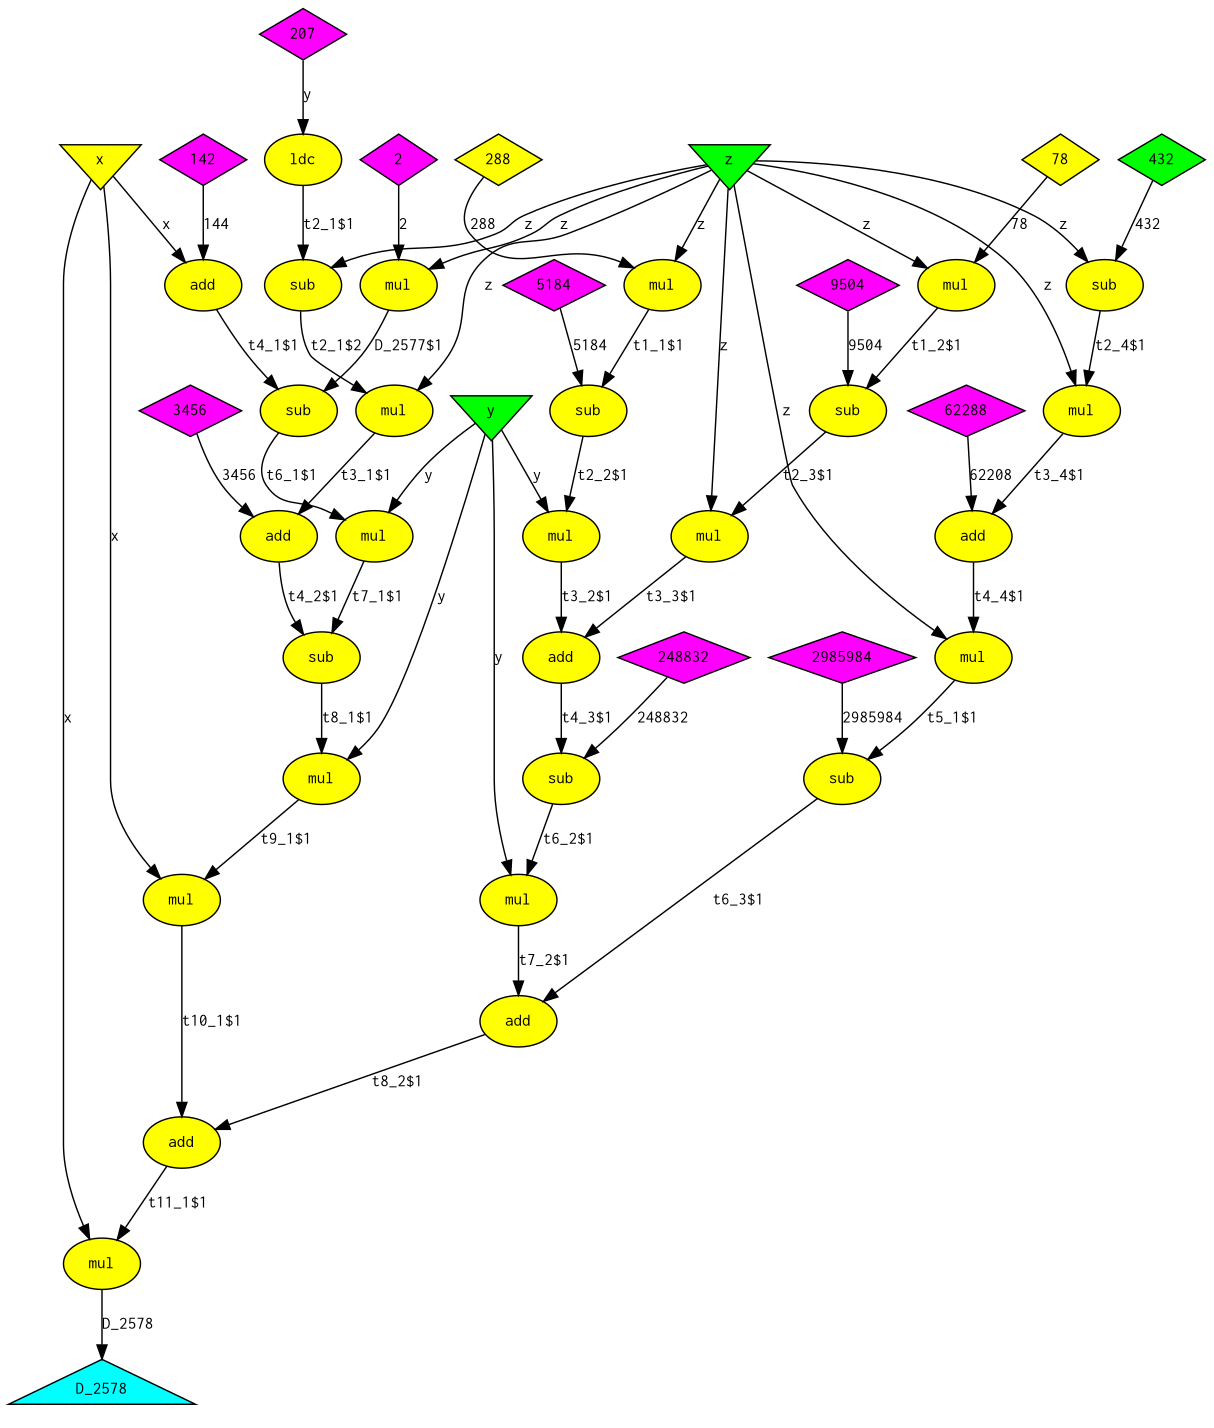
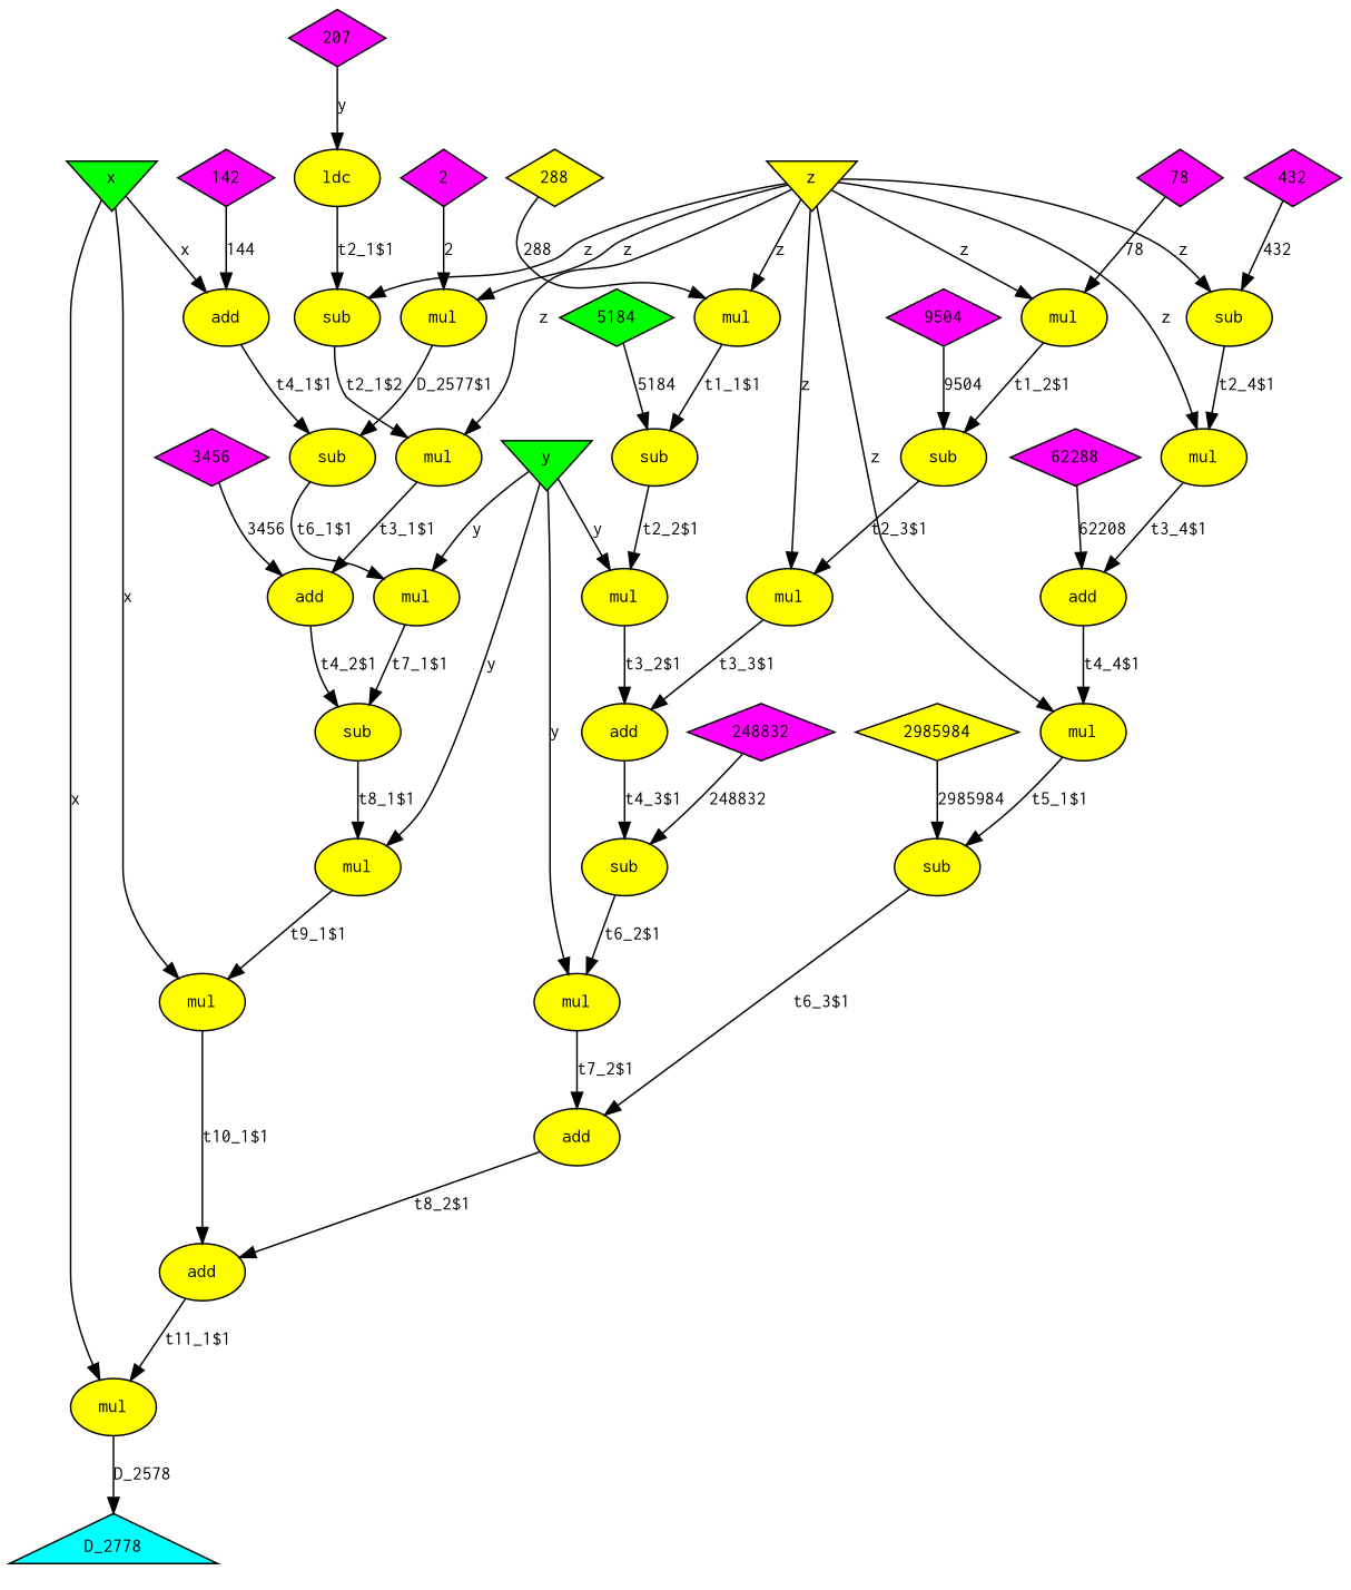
  digraph {
    nodesep=0.175
    rankdir=TB
    node [argix=-1 dataspec=na fillcolor=yellow fontname=Courier fontsize=12 ntype=operation shape=ellipse style=filled]
    edge [argix=-1 dataspec=s32 etype=D fontname=Courier fontsize=12 order=1 vtype=localvar]
-   n1 [argix=0 dataspec=s32 fillcolor=cyan label=D_2578 ntype=outvar shape=triangle]
+   n1 [argix=0 dataspec=s32 fillcolor=cyan label=D_2778 ntype=outvar shape=triangle]
    n2 [label=add]
    n3 [label=sub]
    n4 [label=mul]
    n5 [label=add]
    n6 [label=sub]
    n7 [label=mul]
    n8 [label=add]
    n9 [label=sub]
    n10 [label=mul]
    n11 [label=add]
    n12 [label=mul]
    n13 [label=sub]
    n14 [label=add]
    n15 [label=add]
    n16 [label=mul]
    n17 [dataspec=s32 fillcolor=magenta label=142 ntype=constant shape=diamond]
    n18 [dataspec=s32 fillcolor=magenta label=2 ntype=constant shape=diamond]
    n19 [label=mul]
    n20 [dataspec=s32 fillcolor=magenta label=207 ntype=constant shape=diamond]
    n21 [label=ldc]
    n22 [label=sub]
    n23 [dataspec=s32 fillcolor=magenta label=248832 ntype=constant shape=diamond]
    n24 [dataspec=s32 label=288 ntype=constant shape=diamond]
    n25 [label=mul]
    n26 [label=sub]
-   n27 [dataspec=s32 fillcolor=magenta label=2985984 ntype=constant shape=diamond]
+   n27 [dataspec=s32 label=2985984 ntype=constant shape=diamond]
    n28 [dataspec=s32 fillcolor=magenta label=3456 ntype=constant shape=diamond]
-   n29 [dataspec=s32 fillcolor=green label=432 ntype=constant shape=diamond]
+   n29 [dataspec=s32 fillcolor=magenta label=432 ntype=constant shape=diamond]
    n30 [label=sub]
    n31 [label=mul]
-   n32 [dataspec=s32 fillcolor=magenta label=5184 ntype=constant shape=diamond]
+   n32 [dataspec=s32 fillcolor=green label=5184 ntype=constant shape=diamond]
    n33 [label=mul]
    n34 [dataspec=s32 fillcolor=magenta label=62288 ntype=constant shape=diamond]
-   n35 [dataspec=s32 label=78 ntype=constant shape=diamond]
+   n35 [dataspec=s32 fillcolor=magenta label=78 ntype=constant shape=diamond]
    n36 [label=mul]
    n37 [label=sub]
    n38 [dataspec=s32 fillcolor=magenta label=9504 ntype=constant shape=diamond]
    n39 [label=mul]
    n40 [label=mul]
    n41 [label=mul]
-   n42 [argix=0 dataspec=s32 label=x ntype=invar shape=invtriangle]
+   n42 [argix=0 dataspec=s32 fillcolor=green label=x ntype=invar shape=invtriangle]
    n43 [argix=1 dataspec=s32 fillcolor=green label=y ntype=invar shape=invtriangle]
-   n44 [argix=2 dataspec=s32 fillcolor=green label=z ntype=invar shape=invtriangle]
+   n44 [argix=2 dataspec=s32 label=z ntype=invar shape=invtriangle]
    n2 -> n3 [label="t4_1$1" order=2]
    n3 -> n4 [label="t6_1$1" order=2]
    n4 -> n6 [label="t7_1$1"]
    n5 -> n6 [label="t4_2$1" order=2]
    n6 -> n7 [label="t8_1$1" order=2]
    n7 -> n41 [label="t9_1$1" order=2]
    n8 -> n9 [label="t4_3$1"]
    n9 -> n10 [label="t6_2$1" order=2]
    n10 -> n14 [label="t7_2$1"]
    n11 -> n12 [label="t4_4$1" order=2]
    n12 -> n13 [label="t5_1$1"]
    n13 -> n14 [label="t6_3$1" order=2]
    n14 -> n15 [label="t8_2$1" order=2]
    n15 -> n16 [label="t11_1$1" order=2]
    n16 -> n1 [label=D_2578 vtype=outarg]
    n17 -> n2 [label=144 order=2 vtype=globalvar]
    n18 -> n19 [label=2 order=2 vtype=globalvar]
    n19 -> n3 [label="D_2577$1"]
    n20 -> n21 [label=y vtype=globalvar]
    n21 -> n22 [label="t2_1$1"]
    n22 -> n40 [label="t2_1$2" order=2]
    n23 -> n9 [label=248832 order=2 vtype=globalvar]
    n24 -> n25 [label=288 order=2 vtype=globalvar]
    n25 -> n26 [label="t1_1$1"]
    n26 -> n33 [label="t2_2$1" order=2]
    n27 -> n13 [label=2985984 order=2 vtype=globalvar]
    n28 -> n5 [label=3456 order=2 vtype=globalvar]
    n29 -> n30 [label=432 order=2 vtype=globalvar]
    n30 -> n31 [label="t2_4$1" order=2]
    n31 -> n11 [label="t3_4$1"]
    n32 -> n26 [label=5184 order=2 vtype=globalvar]
    n33 -> n8 [label="t3_2$1"]
    n34 -> n11 [label=62208 order=2 vtype=globalvar]
    n35 -> n36 [label=78 order=2 vtype=globalvar]
    n36 -> n37 [label="t1_2$1"]
    n37 -> n39 [label="t2_3$1" order=2]
    n38 -> n37 [label=9504 order=2 vtype=globalvar]
    n39 -> n8 [label="t3_3$1" order=2]
    n40 -> n5 [label="t3_1$1"]
    n41 -> n15 [label="t10_1$1"]
    n42 -> n2 [label=x vtype=inarg]
    n42 -> n16 [label=x vtype=inarg]
    n42 -> n41 [label=x vtype=inarg]
    n43 -> n4 [label=y vtype=inarg]
    n43 -> n7 [label=y vtype=inarg]
    n43 -> n10 [label=y vtype=inarg]
    n43 -> n33 [label=y vtype=inarg]
    n44 -> n12 [label=z vtype=inarg]
    n44 -> n19 [label=z vtype=inarg]
    n44 -> n22 [label=z order=2 vtype=inarg]
    n44 -> n25 [label=z vtype=inarg]
    n44 -> n30 [label=z vtype=inarg]
    n44 -> n31 [label=z vtype=inarg]
    n44 -> n36 [label=z vtype=inarg]
    n44 -> n39 [label=z vtype=inarg]
    n44 -> n40 [label=z vtype=inarg]
  }
